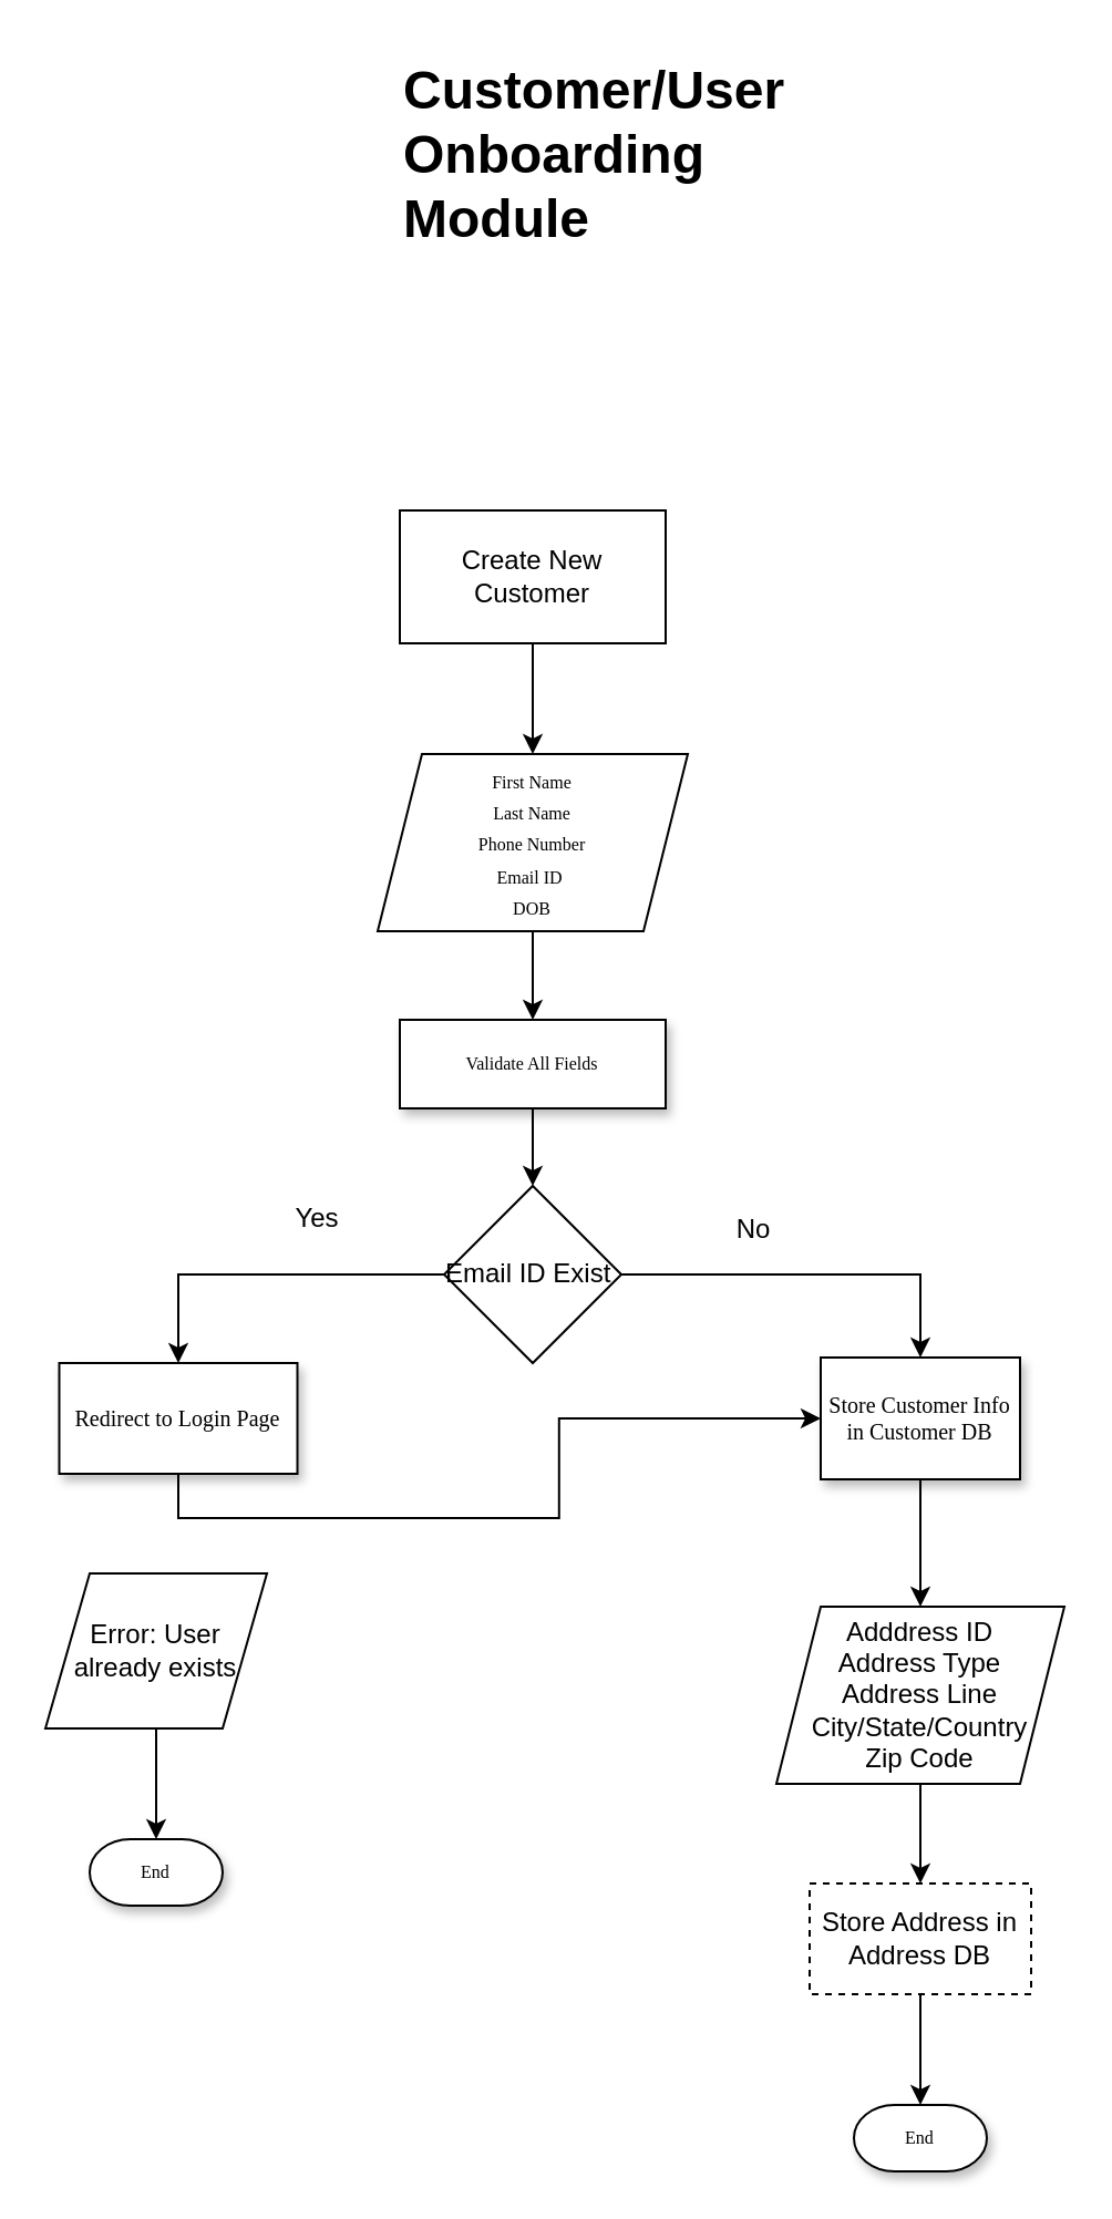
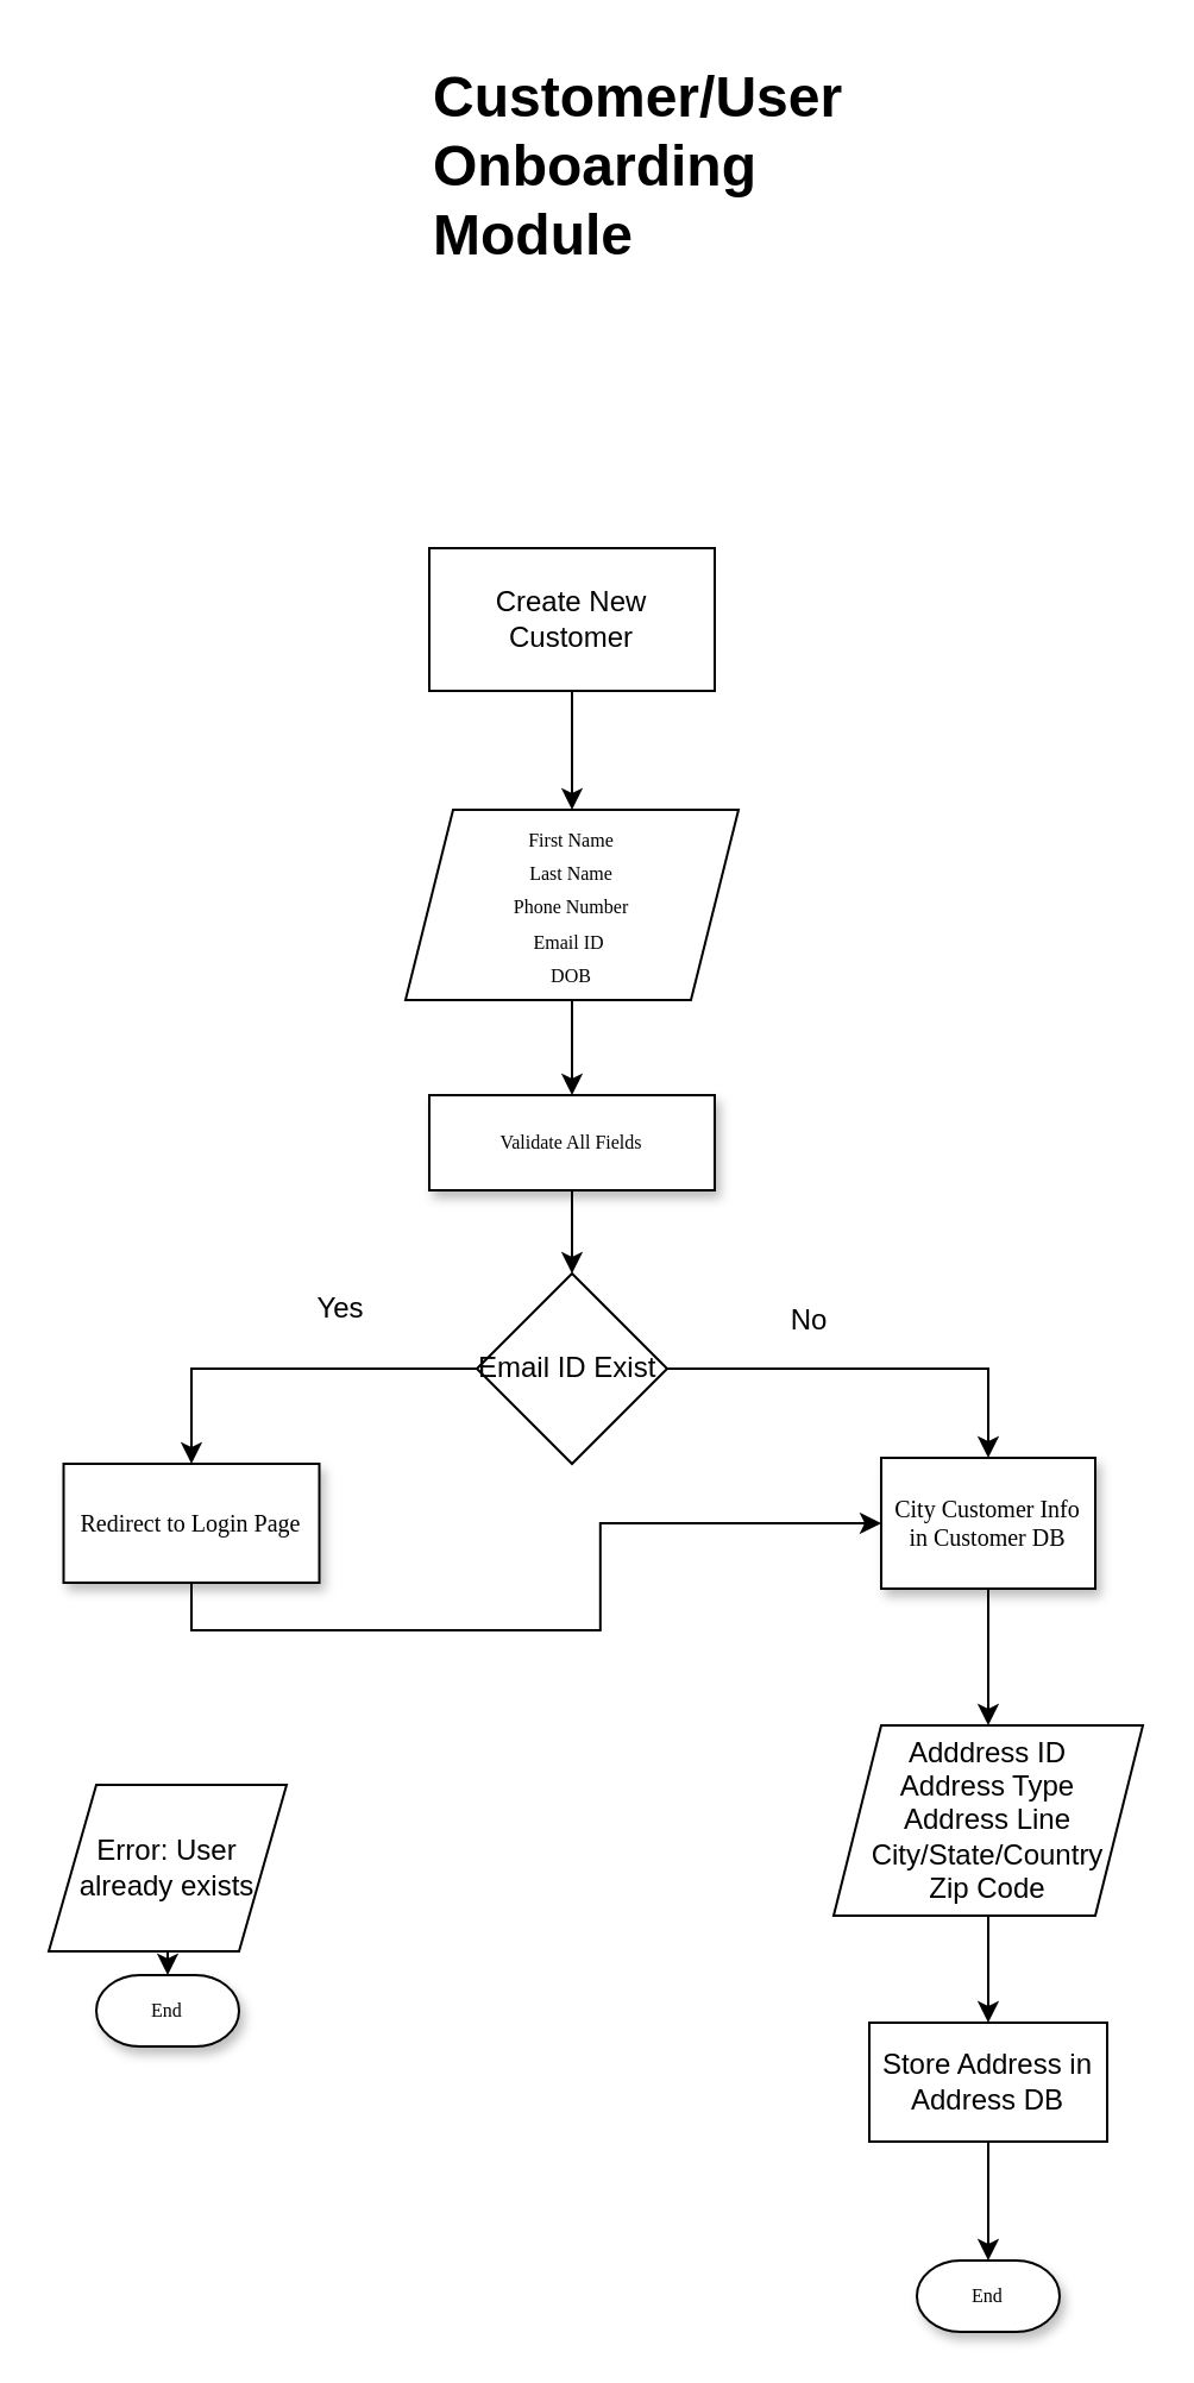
  <mxCell id="0" />
  <mxCell id="1" parent="0" />
  <mxCell id="2" style="edgeStyle=orthogonalEdgeStyle;rounded=0;orthogonalLoop=1;jettySize=auto;html=1;exitX=0.5;exitY=1;exitDx=0;exitDy=0;entryX=0.5;entryY=0;entryDx=0;entryDy=0;" edge="1" parent="1" source="3" target="21"><mxGeometry relative="1" as="geometry" /></mxCell>
- <mxCell id="3" value="&lt;font size=&quot;1&quot;&gt;Store Customer Info in Customer DB&lt;/font&gt;" style="whiteSpace=wrap;html=1;rounded=0;shadow=1;labelBackgroundColor=none;strokeWidth=1;fontFamily=Verdana;fontSize=8;align=center;" vertex="1" parent="1"><mxGeometry x="370" y="612.5" width="90" height="55" as="geometry" /></mxCell>
+ <mxCell id="3" value="&lt;font size=&quot;1&quot;&gt;City Customer Info in Customer DB&lt;/font&gt;" style="whiteSpace=wrap;html=1;rounded=0;shadow=1;labelBackgroundColor=none;strokeWidth=1;fontFamily=Verdana;fontSize=8;align=center;" vertex="1" parent="1"><mxGeometry x="370" y="612.5" width="90" height="55" as="geometry" /></mxCell>
  <mxCell id="4" style="edgeStyle=orthogonalEdgeStyle;rounded=0;orthogonalLoop=1;jettySize=auto;html=1;exitX=0.5;exitY=1;exitDx=0;exitDy=0;entryX=0.5;entryY=0;entryDx=0;entryDy=0;" edge="1" parent="1" source="5" target="18"><mxGeometry relative="1" as="geometry" /></mxCell>
  <mxCell id="5" value="Validate All Fields" style="whiteSpace=wrap;html=1;rounded=0;shadow=1;labelBackgroundColor=none;strokeWidth=1;fontFamily=Verdana;fontSize=8;align=center;spacing=6;" vertex="1" parent="1"><mxGeometry x="180" y="460" width="120" height="40" as="geometry" /></mxCell>
  <mxCell id="6" value="Yes" style="text;html=1;align=center;verticalAlign=middle;whiteSpace=wrap;rounded=0;" vertex="1" parent="1"><mxGeometry x="112.5" y="535" width="60" height="30" as="geometry" /></mxCell>
  <mxCell id="7" value="No" style="text;html=1;align=center;verticalAlign=middle;whiteSpace=wrap;rounded=0;" vertex="1" parent="1"><mxGeometry x="310" y="540" width="60" height="30" as="geometry" /></mxCell>
  <mxCell id="8" value="End" style="strokeWidth=1;html=1;shape=mxgraph.flowchart.terminator;whiteSpace=wrap;rounded=0;shadow=1;labelBackgroundColor=none;fontFamily=Verdana;fontSize=8;align=center;" vertex="1" parent="1"><mxGeometry x="385" y="950" width="60" height="30" as="geometry" /></mxCell>
  <mxCell id="9" value="&lt;h1 style=&quot;margin-top: 0px;&quot;&gt;Customer/User Onboarding Module&lt;/h1&gt;&lt;p&gt;&lt;br&gt;&lt;/p&gt;" style="text;html=1;whiteSpace=wrap;overflow=hidden;rounded=0;" vertex="1" parent="1"><mxGeometry x="180" y="20" width="180" height="120" as="geometry" /></mxCell>
  <mxCell id="10" value="&lt;font size=&quot;1&quot;&gt;Redirect to Login Page&lt;/font&gt;" style="whiteSpace=wrap;html=1;rounded=0;shadow=1;labelBackgroundColor=none;strokeWidth=1;fontFamily=Verdana;fontSize=8;align=center;" vertex="1" parent="1"><mxGeometry x="26.25" y="615" width="107.5" height="50" as="geometry" /></mxCell>
  <mxCell id="11" style="edgeStyle=orthogonalEdgeStyle;rounded=0;orthogonalLoop=1;jettySize=auto;html=1;exitX=0.5;exitY=1;exitDx=0;exitDy=0;entryX=0.5;entryY=0;entryDx=0;entryDy=0;" edge="1" parent="1" source="12" target="14"><mxGeometry relative="1" as="geometry" /></mxCell>
  <mxCell id="12" value="Create New Customer" style="rounded=0;whiteSpace=wrap;html=1;" vertex="1" parent="1"><mxGeometry x="180" y="230" width="120" height="60" as="geometry" /></mxCell>
  <mxCell id="13" style="edgeStyle=orthogonalEdgeStyle;rounded=0;orthogonalLoop=1;jettySize=auto;html=1;exitX=0.5;exitY=1;exitDx=0;exitDy=0;entryX=0.5;entryY=0;entryDx=0;entryDy=0;" edge="1" parent="1" source="14" target="5"><mxGeometry relative="1" as="geometry" /></mxCell>
  <mxCell id="14" value="&lt;span style=&quot;font-family: Verdana; font-size: 8px;&quot;&gt;First Name&lt;/span&gt;&lt;br style=&quot;font-family: Verdana; font-size: 8px;&quot;&gt;&lt;span style=&quot;font-family: Verdana; font-size: 8px;&quot;&gt;Last Name&lt;/span&gt;&lt;br style=&quot;font-family: Verdana; font-size: 8px;&quot;&gt;&lt;span style=&quot;font-family: Verdana; font-size: 8px;&quot;&gt;Phone Number&lt;/span&gt;&lt;br style=&quot;font-family: Verdana; font-size: 8px;&quot;&gt;&lt;span style=&quot;font-family: Verdana; font-size: 8px;&quot;&gt;Email ID&amp;nbsp;&lt;/span&gt;&lt;br style=&quot;font-family: Verdana; font-size: 8px;&quot;&gt;&lt;span style=&quot;font-family: Verdana; font-size: 8px;&quot;&gt;DOB&lt;/span&gt;" style="shape=parallelogram;perimeter=parallelogramPerimeter;whiteSpace=wrap;html=1;fixedSize=1;" vertex="1" parent="1"><mxGeometry x="170" y="340" width="140" height="80" as="geometry" /></mxCell>
  <mxCell id="15" value="End" style="strokeWidth=1;html=1;shape=mxgraph.flowchart.terminator;whiteSpace=wrap;rounded=0;shadow=1;labelBackgroundColor=none;fontFamily=Verdana;fontSize=8;align=center;" vertex="1" parent="1"><mxGeometry x="40" y="830" width="60" height="30" as="geometry" /></mxCell>
  <mxCell id="16" style="edgeStyle=orthogonalEdgeStyle;rounded=0;orthogonalLoop=1;jettySize=auto;html=1;exitX=1;exitY=0.5;exitDx=0;exitDy=0;entryX=0.5;entryY=0;entryDx=0;entryDy=0;" edge="1" parent="1" source="18" target="3"><mxGeometry relative="1" as="geometry" /></mxCell>
  <mxCell id="17" style="edgeStyle=orthogonalEdgeStyle;rounded=0;orthogonalLoop=1;jettySize=auto;html=1;exitX=0;exitY=0.5;exitDx=0;exitDy=0;entryX=0.5;entryY=0;entryDx=0;entryDy=0;" edge="1" parent="1" source="18" target="10"><mxGeometry relative="1" as="geometry" /></mxCell>
  <mxCell id="18" value="Email ID Exist&amp;nbsp;" style="rhombus;whiteSpace=wrap;html=1;" vertex="1" parent="1"><mxGeometry x="200" y="535" width="80" height="80" as="geometry" /></mxCell>
- <mxCell id="19" value="Store Address in Address DB" style="rounded=0;whiteSpace=wrap;html=1;dashed=1;" vertex="1" parent="1"><mxGeometry x="365" y="850" width="100" height="50" as="geometry" /></mxCell>
+ <mxCell id="19" value="Store Address in Address DB" style="rounded=0;whiteSpace=wrap;html=1;" vertex="1" parent="1"><mxGeometry x="365" y="850" width="100" height="50" as="geometry" /></mxCell>
  <mxCell id="20" style="edgeStyle=orthogonalEdgeStyle;rounded=0;orthogonalLoop=1;jettySize=auto;html=1;exitX=0.5;exitY=1;exitDx=0;exitDy=0;entryX=0.5;entryY=0;entryDx=0;entryDy=0;" edge="1" parent="1" source="21" target="19"><mxGeometry relative="1" as="geometry" /></mxCell>
  <mxCell id="21" value="&lt;div&gt;Adddress ID&lt;/div&gt;Address Type&lt;div&gt;Address Line&lt;/div&gt;&lt;div&gt;City/State/Country&lt;/div&gt;&lt;div&gt;Zip Code&lt;/div&gt;" style="shape=parallelogram;perimeter=parallelogramPerimeter;whiteSpace=wrap;html=1;fixedSize=1;" vertex="1" parent="1"><mxGeometry x="350" y="725" width="130" height="80" as="geometry" /></mxCell>
- <mxCell id="22" value="Error: User already exists" style="shape=parallelogram;perimeter=parallelogramPerimeter;whiteSpace=wrap;html=1;fixedSize=1;" vertex="1" parent="1"><mxGeometry x="20" y="710" width="100" height="70" as="geometry" /></mxCell>
+ <mxCell id="22" value="Error: User already exists" style="shape=parallelogram;perimeter=parallelogramPerimeter;whiteSpace=wrap;html=1;fixedSize=1;" vertex="1" parent="1"><mxGeometry x="20" y="750" width="100" height="70" as="geometry" /></mxCell>
  <mxCell id="23" style="edgeStyle=orthogonalEdgeStyle;rounded=0;orthogonalLoop=1;jettySize=auto;html=1;exitX=0.5;exitY=1;exitDx=0;exitDy=0;entryX=0.5;entryY=0;entryDx=0;entryDy=0;entryPerimeter=0;" edge="1" parent="1" source="19" target="8"><mxGeometry relative="1" as="geometry" /></mxCell>
  <mxCell id="24" style="edgeStyle=orthogonalEdgeStyle;rounded=0;orthogonalLoop=1;jettySize=auto;html=1;exitX=0.5;exitY=1;exitDx=0;exitDy=0;" edge="1" parent="1" source="10" target="3"><mxGeometry relative="1" as="geometry" /></mxCell>
  <mxCell id="25" style="edgeStyle=orthogonalEdgeStyle;rounded=0;orthogonalLoop=1;jettySize=auto;html=1;exitX=0.5;exitY=1;exitDx=0;exitDy=0;entryX=0.5;entryY=0;entryDx=0;entryDy=0;entryPerimeter=0;" edge="1" parent="1" source="22" target="15"><mxGeometry relative="1" as="geometry" /></mxCell>
